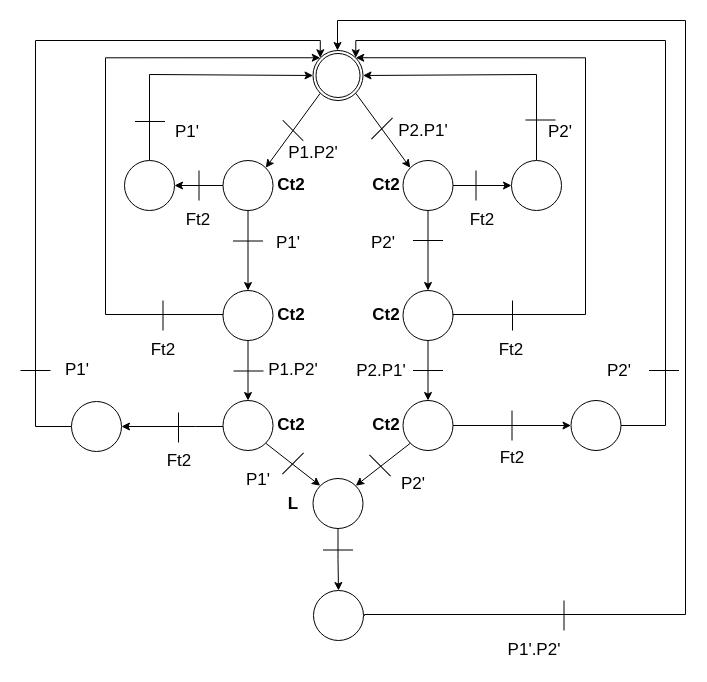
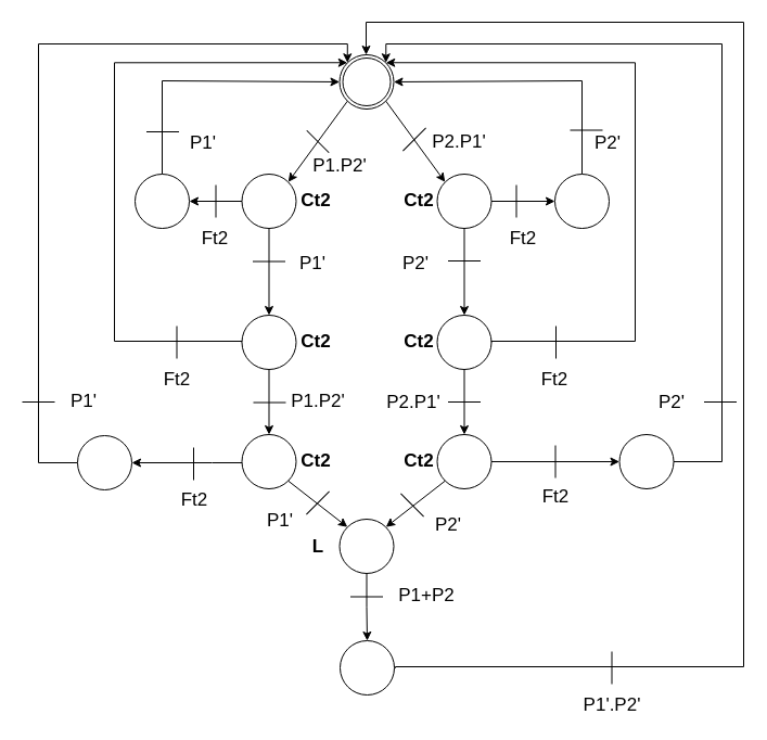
  <mxCell id="0" />
  <mxCell id="1" parent="0" />
  <mxCell id="2" value="" style="edgeStyle=orthogonalEdgeStyle;rounded=0;orthogonalLoop=1;jettySize=auto;html=1;" edge="1" parent="1" source="5" target="14"><mxGeometry relative="1" as="geometry" /></mxCell>
  <mxCell id="3" style="edgeStyle=orthogonalEdgeStyle;rounded=0;orthogonalLoop=1;jettySize=auto;html=1;exitX=0.5;exitY=0;exitDx=0;exitDy=0;entryX=0;entryY=0.5;entryDx=0;entryDy=0;" edge="1" parent="1" source="63" target="6"><mxGeometry relative="1" as="geometry"><Array as="points"><mxPoint x="149" y="74" /></Array></mxGeometry></mxCell>
  <mxCell id="4" value="" style="edgeStyle=orthogonalEdgeStyle;rounded=0;orthogonalLoop=1;jettySize=auto;html=1;fontSize=17;" edge="1" parent="1" source="5" target="63"><mxGeometry relative="1" as="geometry" /></mxCell>
  <mxCell id="5" value="" style="shape=mxgraph.bpmn.shape;html=1;verticalLabelPosition=bottom;labelBackgroundColor=#ffffff;verticalAlign=top;align=center;perimeter=ellipsePerimeter;outlineConnect=0;outline=standard;symbol=general;" vertex="1" parent="1"><mxGeometry x="222.5" y="160" width="50" height="50" as="geometry" /></mxCell>
  <mxCell id="6" value="" style="shape=mxgraph.bpmn.shape;html=1;verticalLabelPosition=bottom;labelBackgroundColor=#ffffff;verticalAlign=top;align=center;perimeter=ellipsePerimeter;outlineConnect=0;outline=throwing;symbol=general;" vertex="1" parent="1"><mxGeometry x="312.5" y="50" width="50" height="50" as="geometry" /></mxCell>
  <mxCell id="7" style="edgeStyle=orthogonalEdgeStyle;rounded=0;orthogonalLoop=1;jettySize=auto;html=1;entryX=1;entryY=0.5;entryDx=0;entryDy=0;exitX=0.5;exitY=0;exitDx=0;exitDy=0;" edge="1" parent="1" source="65" target="6"><mxGeometry relative="1" as="geometry"><mxPoint x="375" y="75" as="targetPoint" /><Array as="points"><mxPoint x="536" y="74" /></Array></mxGeometry></mxCell>
  <mxCell id="8" value="" style="edgeStyle=orthogonalEdgeStyle;rounded=0;orthogonalLoop=1;jettySize=auto;html=1;fontSize=17;" edge="1" parent="1" source="9" target="65"><mxGeometry relative="1" as="geometry" /></mxCell>
  <mxCell id="9" value="" style="shape=mxgraph.bpmn.shape;html=1;verticalLabelPosition=bottom;labelBackgroundColor=#ffffff;verticalAlign=top;align=center;perimeter=ellipsePerimeter;outlineConnect=0;outline=standard;symbol=general;" vertex="1" parent="1"><mxGeometry x="402.5" y="160" width="50" height="50" as="geometry" /></mxCell>
  <mxCell id="10" style="edgeStyle=orthogonalEdgeStyle;rounded=0;orthogonalLoop=1;jettySize=auto;html=1;exitX=0.5;exitY=1;exitDx=0;exitDy=0;" edge="1" parent="1" source="11" target="17"><mxGeometry relative="1" as="geometry" /></mxCell>
  <mxCell id="11" value="" style="shape=mxgraph.bpmn.shape;html=1;verticalLabelPosition=bottom;labelBackgroundColor=#ffffff;verticalAlign=top;align=center;perimeter=ellipsePerimeter;outlineConnect=0;outline=standard;symbol=general;" vertex="1" parent="1"><mxGeometry x="402.5" y="290" width="50" height="50" as="geometry" /></mxCell>
  <mxCell id="12" style="edgeStyle=orthogonalEdgeStyle;rounded=0;orthogonalLoop=1;jettySize=auto;html=1;exitX=0;exitY=0.5;exitDx=0;exitDy=0;entryX=0.145;entryY=0.145;entryDx=0;entryDy=0;entryPerimeter=0;" edge="1" parent="1" source="14" target="6"><mxGeometry relative="1" as="geometry"><mxPoint x="103.333" y="315.333" as="targetPoint" /><Array as="points"><mxPoint x="105" y="314" /><mxPoint x="105" y="57" /></Array></mxGeometry></mxCell>
  <mxCell id="13" style="edgeStyle=orthogonalEdgeStyle;rounded=0;orthogonalLoop=1;jettySize=auto;html=1;exitX=0.5;exitY=1;exitDx=0;exitDy=0;entryX=0.5;entryY=0;entryDx=0;entryDy=0;" edge="1" parent="1" source="14" target="20"><mxGeometry relative="1" as="geometry" /></mxCell>
  <mxCell id="14" value="" style="shape=mxgraph.bpmn.shape;html=1;verticalLabelPosition=bottom;labelBackgroundColor=#ffffff;verticalAlign=top;align=center;perimeter=ellipsePerimeter;outlineConnect=0;outline=standard;symbol=general;" vertex="1" parent="1"><mxGeometry x="222.5" y="290" width="50" height="50" as="geometry" /></mxCell>
  <mxCell id="15" style="edgeStyle=orthogonalEdgeStyle;rounded=0;orthogonalLoop=1;jettySize=auto;html=1;entryX=0.855;entryY=0.145;entryDx=0;entryDy=0;entryPerimeter=0;exitX=1;exitY=0.5;exitDx=0;exitDy=0;" edge="1" parent="1" source="62" target="6"><mxGeometry relative="1" as="geometry"><mxPoint x="635" y="425" as="sourcePoint" /><Array as="points"><mxPoint x="665" y="425" /><mxPoint x="665" y="40" /><mxPoint x="355" y="40" /></Array></mxGeometry></mxCell>
  <mxCell id="16" value="" style="edgeStyle=orthogonalEdgeStyle;rounded=0;orthogonalLoop=1;jettySize=auto;html=1;fontSize=17;entryX=0;entryY=0.5;entryDx=0;entryDy=0;" edge="1" parent="1" source="17" target="62"><mxGeometry relative="1" as="geometry"><mxPoint x="532.5" y="425" as="targetPoint" /></mxGeometry></mxCell>
  <mxCell id="17" value="" style="shape=mxgraph.bpmn.shape;html=1;verticalLabelPosition=bottom;labelBackgroundColor=#ffffff;verticalAlign=top;align=center;perimeter=ellipsePerimeter;outlineConnect=0;outline=standard;symbol=general;" vertex="1" parent="1"><mxGeometry x="402.5" y="400" width="50" height="50" as="geometry" /></mxCell>
  <mxCell id="18" style="edgeStyle=orthogonalEdgeStyle;rounded=0;orthogonalLoop=1;jettySize=auto;html=1;exitX=0;exitY=0.5;exitDx=0;exitDy=0;entryX=0.145;entryY=0.145;entryDx=0;entryDy=0;entryPerimeter=0;" edge="1" parent="1" source="73" target="6"><mxGeometry relative="1" as="geometry"><Array as="points"><mxPoint x="35" y="426" /><mxPoint x="35" y="40" /><mxPoint x="320" y="40" /></Array></mxGeometry></mxCell>
  <mxCell id="19" value="" style="edgeStyle=orthogonalEdgeStyle;rounded=0;orthogonalLoop=1;jettySize=auto;html=1;fontSize=17;entryX=1;entryY=0.5;entryDx=0;entryDy=0;" edge="1" parent="1" source="20" target="73"><mxGeometry relative="1" as="geometry"><mxPoint x="142.5" y="425" as="targetPoint" /><Array as="points"><mxPoint x="195" y="426" /><mxPoint x="195" y="426" /></Array></mxGeometry></mxCell>
  <mxCell id="20" value="" style="shape=mxgraph.bpmn.shape;html=1;verticalLabelPosition=bottom;labelBackgroundColor=#ffffff;verticalAlign=top;align=center;perimeter=ellipsePerimeter;outlineConnect=0;outline=standard;symbol=general;" vertex="1" parent="1"><mxGeometry x="222.5" y="400" width="50" height="50" as="geometry" /></mxCell>
  <mxCell id="21" value="" style="edgeStyle=orthogonalEdgeStyle;rounded=0;orthogonalLoop=1;jettySize=auto;html=1;" edge="1" parent="1" source="22" target="24"><mxGeometry relative="1" as="geometry" /></mxCell>
  <mxCell id="22" value="" style="shape=mxgraph.bpmn.shape;html=1;verticalLabelPosition=bottom;labelBackgroundColor=#ffffff;verticalAlign=top;align=center;perimeter=ellipsePerimeter;outlineConnect=0;outline=standard;symbol=general;" vertex="1" parent="1"><mxGeometry x="312.5" y="478" width="50" height="50" as="geometry" /></mxCell>
  <mxCell id="23" style="edgeStyle=orthogonalEdgeStyle;rounded=0;orthogonalLoop=1;jettySize=auto;html=1;exitX=1;exitY=0.5;exitDx=0;exitDy=0;" edge="1" parent="1" source="24"><mxGeometry relative="1" as="geometry"><mxPoint x="337" y="50" as="targetPoint" /><Array as="points"><mxPoint x="364" y="614" /><mxPoint x="685" y="614" /><mxPoint x="685" y="20" /><mxPoint x="337" y="20" /></Array></mxGeometry></mxCell>
  <mxCell id="24" value="" style="shape=mxgraph.bpmn.shape;html=1;verticalLabelPosition=bottom;labelBackgroundColor=#ffffff;verticalAlign=top;align=center;perimeter=ellipsePerimeter;outlineConnect=0;outline=standard;symbol=general;" vertex="1" parent="1"><mxGeometry x="313" y="590" width="50" height="50" as="geometry" /></mxCell>
  <mxCell id="25" style="edgeStyle=orthogonalEdgeStyle;rounded=0;orthogonalLoop=1;jettySize=auto;html=1;entryX=0.855;entryY=0.145;entryDx=0;entryDy=0;entryPerimeter=0;exitX=1;exitY=0.5;exitDx=0;exitDy=0;" edge="1" parent="1" source="11" target="6"><mxGeometry relative="1" as="geometry"><mxPoint x="605" y="80" as="targetPoint" /><mxPoint x="565" y="314" as="sourcePoint" /><Array as="points"><mxPoint x="585" y="314" /><mxPoint x="585" y="57" /></Array></mxGeometry></mxCell>
  <mxCell id="26" value="" style="line;strokeWidth=1;html=1;rotation=45;direction=east;gradientColor=none;strokeColor=#000000;" vertex="1" parent="1"><mxGeometry x="364.5" y="460" width="30" height="10" as="geometry" /></mxCell>
  <mxCell id="27" value="" style="line;strokeWidth=1;html=1;rotation=45;direction=north;gradientColor=none;strokeColor=#000000;" vertex="1" parent="1"><mxGeometry x="287.5" y="448" width="10" height="30" as="geometry" /></mxCell>
  <mxCell id="28" value="" style="line;strokeWidth=1;html=1;rotation=0;direction=west;gradientColor=none;strokeColor=#000000;" vertex="1" parent="1"><mxGeometry x="322.5" y="549" width="30" height="1" as="geometry" /></mxCell>
  <mxCell id="29" value="" style="line;strokeWidth=1;html=1;rotation=0;direction=west;gradientColor=none;strokeColor=#000000;" vertex="1" parent="1"><mxGeometry x="232.5" y="240" width="30" height="1" as="geometry" /></mxCell>
  <mxCell id="30" value="" style="line;strokeWidth=1;direction=south;html=1;labelBackgroundColor=#ffffff;" vertex="1" parent="1"><mxGeometry x="511.5" y="300" width="1" height="30" as="geometry" /></mxCell>
  <mxCell id="31" value="" style="line;strokeWidth=1;direction=west;html=1;labelBackgroundColor=#ffffff;rotation=45;" vertex="1" parent="1"><mxGeometry x="278" y="129" width="29" height="2" as="geometry" /></mxCell>
  <mxCell id="32" value="" style="line;strokeWidth=1;html=1;labelBackgroundColor=#ffffff;" vertex="1" parent="1"><mxGeometry x="233" y="370" width="30" height="1" as="geometry" /></mxCell>
  <mxCell id="33" value="" style="line;strokeWidth=1;direction=south;html=1;labelBackgroundColor=#ffffff;rotation=45;" vertex="1" parent="1"><mxGeometry x="381" y="113" width="1" height="30" as="geometry" /></mxCell>
  <mxCell id="34" value="" style="line;strokeWidth=1;html=1;labelBackgroundColor=#ffffff;" vertex="1" parent="1"><mxGeometry x="412.5" y="239.5" width="30" height="1" as="geometry" /></mxCell>
  <mxCell id="35" style="edgeStyle=orthogonalEdgeStyle;rounded=0;orthogonalLoop=1;jettySize=auto;html=1;exitX=0.5;exitY=1;exitDx=0;exitDy=0;entryX=0.5;entryY=0;entryDx=0;entryDy=0;" edge="1" parent="1" source="9" target="11"><mxGeometry relative="1" as="geometry"><mxPoint x="427.414" y="210.276" as="sourcePoint" /><mxPoint x="427.5" y="290" as="targetPoint" /></mxGeometry></mxCell>
  <mxCell id="36" value="" style="line;strokeWidth=1;direction=south;html=1;labelBackgroundColor=#ffffff;" vertex="1" parent="1"><mxGeometry x="162" y="300" width="1" height="30" as="geometry" /></mxCell>
  <mxCell id="37" value="" style="line;strokeWidth=1;html=1;labelBackgroundColor=#ffffff;" vertex="1" parent="1"><mxGeometry x="412.5" y="369.5" width="30" height="1" as="geometry" /></mxCell>
  <mxCell id="38" value="" style="line;strokeWidth=1;direction=south;html=1;labelBackgroundColor=#ffffff;" vertex="1" parent="1"><mxGeometry x="563" y="600" width="1" height="30" as="geometry" /></mxCell>
  <mxCell id="39" value="" style="endArrow=classic;html=1;entryX=0.145;entryY=0.145;entryDx=0;entryDy=0;entryPerimeter=0;exitX=0.855;exitY=0.855;exitDx=0;exitDy=0;exitPerimeter=0;" edge="1" parent="1" source="6" target="9"><mxGeometry width="50" height="50" relative="1" as="geometry"><mxPoint x="147.75" y="262.75" as="sourcePoint" /><mxPoint x="249.75" y="317.25" as="targetPoint" /></mxGeometry></mxCell>
  <mxCell id="40" value="" style="endArrow=classic;html=1;entryX=0.855;entryY=0.145;entryDx=0;entryDy=0;entryPerimeter=0;exitX=0.145;exitY=0.855;exitDx=0;exitDy=0;exitPerimeter=0;" edge="1" parent="1" source="6" target="5"><mxGeometry width="50" height="50" relative="1" as="geometry"><mxPoint x="365.25" y="102.75" as="sourcePoint" /><mxPoint x="419.75" y="177.25" as="targetPoint" /></mxGeometry></mxCell>
  <mxCell id="41" value="" style="line;strokeWidth=1;direction=south;html=1;labelBackgroundColor=#ffffff;" vertex="1" parent="1"><mxGeometry x="511" y="410" width="1" height="30" as="geometry" /></mxCell>
  <mxCell id="42" value="" style="line;strokeWidth=1;direction=south;html=1;labelBackgroundColor=#ffffff;" vertex="1" parent="1"><mxGeometry x="177.5" y="412" width="1" height="30" as="geometry" /></mxCell>
  <mxCell id="43" value="Ct2" style="text;html=1;strokeColor=none;fillColor=none;align=center;verticalAlign=middle;whiteSpace=wrap;rounded=0;labelBackgroundColor=#ffffff;fontStyle=1;fontSize=17;" vertex="1" parent="1"><mxGeometry x="270.5" y="175" width="40" height="20" as="geometry" /></mxCell>
  <mxCell id="44" value="Ct2" style="text;html=1;strokeColor=none;fillColor=none;align=center;verticalAlign=middle;whiteSpace=wrap;rounded=0;labelBackgroundColor=#ffffff;fontStyle=1;fontSize=17;" vertex="1" parent="1"><mxGeometry x="270.5" y="305" width="40" height="20" as="geometry" /></mxCell>
  <mxCell id="45" value="Ct2" style="text;html=1;strokeColor=none;fillColor=none;align=center;verticalAlign=middle;whiteSpace=wrap;rounded=0;labelBackgroundColor=#ffffff;fontStyle=1;fontSize=17;" vertex="1" parent="1"><mxGeometry x="270.5" y="415" width="40" height="20" as="geometry" /></mxCell>
  <mxCell id="46" value="Ct2" style="text;html=1;strokeColor=none;fillColor=none;align=center;verticalAlign=middle;whiteSpace=wrap;rounded=0;labelBackgroundColor=#ffffff;fontStyle=1;fontSize=17;" vertex="1" parent="1"><mxGeometry x="365.5" y="175" width="40" height="20" as="geometry" /></mxCell>
  <mxCell id="47" value="Ct2" style="text;html=1;strokeColor=none;fillColor=none;align=center;verticalAlign=middle;whiteSpace=wrap;rounded=0;labelBackgroundColor=#ffffff;fontStyle=1;fontSize=17;" vertex="1" parent="1"><mxGeometry x="365.5" y="305" width="40" height="20" as="geometry" /></mxCell>
  <mxCell id="48" value="Ct2" style="text;html=1;strokeColor=none;fillColor=none;align=center;verticalAlign=middle;whiteSpace=wrap;rounded=0;labelBackgroundColor=#ffffff;fontStyle=1;fontSize=17;" vertex="1" parent="1"><mxGeometry x="365.5" y="415" width="40" height="20" as="geometry" /></mxCell>
  <mxCell id="49" value="L" style="text;html=1;strokeColor=none;fillColor=none;align=center;verticalAlign=middle;whiteSpace=wrap;rounded=0;labelBackgroundColor=#ffffff;fontStyle=1;fontSize=17;" vertex="1" parent="1"><mxGeometry x="272.5" y="494" width="40" height="20" as="geometry" /></mxCell>
  <mxCell id="50" value="P1.P2'" style="text;html=1;strokeColor=none;fillColor=none;align=center;verticalAlign=middle;whiteSpace=wrap;rounded=0;labelBackgroundColor=#ffffff;fontSize=17;" vertex="1" parent="1"><mxGeometry x="293" y="143" width="40" height="20" as="geometry" /></mxCell>
  <mxCell id="51" value="P2.P1'" style="text;html=1;strokeColor=none;fillColor=none;align=center;verticalAlign=middle;whiteSpace=wrap;rounded=0;labelBackgroundColor=#ffffff;fontSize=17;" vertex="1" parent="1"><mxGeometry x="402.5" y="121" width="40" height="20" as="geometry" /></mxCell>
  <mxCell id="52" value="" style="endArrow=classic;html=1;fontSize=17;entryX=0.145;entryY=0.145;entryDx=0;entryDy=0;entryPerimeter=0;exitX=0.855;exitY=0.855;exitDx=0;exitDy=0;exitPerimeter=0;" edge="1" parent="1" source="20" target="22"><mxGeometry width="50" height="50" relative="1" as="geometry"><mxPoint x="-15" y="710" as="sourcePoint" /><mxPoint x="35" y="660" as="targetPoint" /></mxGeometry></mxCell>
  <mxCell id="53" value="" style="endArrow=classic;html=1;fontSize=17;entryX=0.855;entryY=0.145;entryDx=0;entryDy=0;entryPerimeter=0;exitX=0.145;exitY=0.855;exitDx=0;exitDy=0;exitPerimeter=0;" edge="1" parent="1" source="17" target="22"><mxGeometry width="50" height="50" relative="1" as="geometry"><mxPoint x="420.75" y="471.75" as="sourcePoint" /><mxPoint x="475.25" y="514.25" as="targetPoint" /></mxGeometry></mxCell>
  <mxCell id="54" value="P1'" style="text;html=1;strokeColor=none;fillColor=none;align=center;verticalAlign=middle;whiteSpace=wrap;rounded=0;labelBackgroundColor=#ffffff;fontSize=17;" vertex="1" parent="1"><mxGeometry x="268" y="232.5" width="40" height="20" as="geometry" /></mxCell>
  <mxCell id="55" value="P2'" style="text;html=1;strokeColor=none;fillColor=none;align=center;verticalAlign=middle;whiteSpace=wrap;rounded=0;labelBackgroundColor=#ffffff;fontSize=17;" vertex="1" parent="1"><mxGeometry x="363" y="232.5" width="40" height="20" as="geometry" /></mxCell>
  <mxCell id="56" value="P1.P2'" style="text;html=1;strokeColor=none;fillColor=none;align=center;verticalAlign=middle;whiteSpace=wrap;rounded=0;labelBackgroundColor=#ffffff;fontSize=17;" vertex="1" parent="1"><mxGeometry x="273" y="360" width="40" height="20" as="geometry" /></mxCell>
  <mxCell id="57" value="P2.P1'" style="text;html=1;strokeColor=none;fillColor=none;align=center;verticalAlign=middle;whiteSpace=wrap;rounded=0;labelBackgroundColor=#ffffff;fontSize=17;" vertex="1" parent="1"><mxGeometry x="361" y="361" width="40" height="20" as="geometry" /></mxCell>
  <mxCell id="58" value="P1'" style="text;html=1;strokeColor=none;fillColor=none;align=center;verticalAlign=middle;whiteSpace=wrap;rounded=0;labelBackgroundColor=#ffffff;fontSize=17;" vertex="1" parent="1"><mxGeometry x="238" y="470" width="40" height="20" as="geometry" /></mxCell>
  <mxCell id="59" value="P2'" style="text;html=1;strokeColor=none;fillColor=none;align=center;verticalAlign=middle;whiteSpace=wrap;rounded=0;labelBackgroundColor=#ffffff;fontSize=17;" vertex="1" parent="1"><mxGeometry x="392.5" y="474" width="40" height="20" as="geometry" /></mxCell>
- <mxCell id="61" value="P1'.P2'" style="text;html=1;strokeColor=none;fillColor=none;align=center;verticalAlign=middle;whiteSpace=wrap;rounded=0;labelBackgroundColor=#ffffff;fontSize=17;" vertex="1" parent="1"><mxGeometry x="513.5" y="640" width="40" height="20" as="geometry" /></mxCell>
+ <mxCell id="60" value="P1+P2" style="text;html=1;strokeColor=none;fillColor=none;align=center;verticalAlign=middle;whiteSpace=wrap;rounded=0;labelBackgroundColor=#ffffff;fontSize=17;" vertex="1" parent="1"><mxGeometry x="372.5" y="539" width="40" height="20" as="geometry" /></mxCell>
+ <mxCell id="61" value="P1'.P2'" style="text;html=1;strokeColor=none;fillColor=none;align=center;verticalAlign=middle;whiteSpace=wrap;rounded=0;labelBackgroundColor=#ffffff;fontSize=17;" vertex="1" parent="1"><mxGeometry x="543.5" y="640" width="40" height="20" as="geometry" /></mxCell>
  <mxCell id="62" value="" style="shape=mxgraph.bpmn.shape;html=1;verticalLabelPosition=bottom;labelBackgroundColor=#ffffff;verticalAlign=top;align=center;perimeter=ellipsePerimeter;outlineConnect=0;outline=standard;symbol=general;" vertex="1" parent="1"><mxGeometry x="570.5" y="400" width="50" height="50" as="geometry" /></mxCell>
  <mxCell id="63" value="" style="shape=mxgraph.bpmn.shape;html=1;verticalLabelPosition=bottom;labelBackgroundColor=#ffffff;verticalAlign=top;align=center;perimeter=ellipsePerimeter;outlineConnect=0;outline=standard;symbol=general;" vertex="1" parent="1"><mxGeometry x="124" y="160" width="50" height="50" as="geometry" /></mxCell>
  <mxCell id="64" value="" style="line;strokeWidth=1;direction=south;html=1;labelBackgroundColor=#ffffff;" vertex="1" parent="1"><mxGeometry x="198" y="170" width="1" height="30" as="geometry" /></mxCell>
  <mxCell id="65" value="" style="shape=mxgraph.bpmn.shape;html=1;verticalLabelPosition=bottom;labelBackgroundColor=#ffffff;verticalAlign=top;align=center;perimeter=ellipsePerimeter;outlineConnect=0;outline=standard;symbol=general;" vertex="1" parent="1"><mxGeometry x="511" y="160" width="50" height="50" as="geometry" /></mxCell>
  <mxCell id="66" value="" style="line;strokeWidth=1;direction=south;html=1;labelBackgroundColor=#ffffff;" vertex="1" parent="1"><mxGeometry x="475" y="170" width="1" height="30" as="geometry" /></mxCell>
  <mxCell id="67" value="Ft2" style="text;html=1;strokeColor=none;fillColor=none;align=center;verticalAlign=middle;whiteSpace=wrap;rounded=0;labelBackgroundColor=#ffffff;fontSize=17;" vertex="1" parent="1"><mxGeometry x="461.5" y="210" width="40" height="20" as="geometry" /></mxCell>
  <mxCell id="68" value="Ft2" style="text;html=1;strokeColor=none;fillColor=none;align=center;verticalAlign=middle;whiteSpace=wrap;rounded=0;labelBackgroundColor=#ffffff;fontSize=17;" vertex="1" parent="1"><mxGeometry x="178" y="210" width="40" height="20" as="geometry" /></mxCell>
  <mxCell id="69" value="Ft2" style="text;html=1;strokeColor=none;fillColor=none;align=center;verticalAlign=middle;whiteSpace=wrap;rounded=0;labelBackgroundColor=#ffffff;fontSize=17;" vertex="1" parent="1"><mxGeometry x="143" y="340" width="40" height="20" as="geometry" /></mxCell>
  <mxCell id="70" value="Ft2" style="text;html=1;strokeColor=none;fillColor=none;align=center;verticalAlign=middle;whiteSpace=wrap;rounded=0;labelBackgroundColor=#ffffff;fontSize=17;" vertex="1" parent="1"><mxGeometry x="491" y="340" width="40" height="20" as="geometry" /></mxCell>
  <mxCell id="71" value="Ft2" style="text;html=1;strokeColor=none;fillColor=none;align=center;verticalAlign=middle;whiteSpace=wrap;rounded=0;labelBackgroundColor=#ffffff;fontSize=17;" vertex="1" parent="1"><mxGeometry x="491.5" y="448" width="40" height="20" as="geometry" /></mxCell>
  <mxCell id="72" value="Ft2" style="text;html=1;strokeColor=none;fillColor=none;align=center;verticalAlign=middle;whiteSpace=wrap;rounded=0;labelBackgroundColor=#ffffff;fontSize=17;" vertex="1" parent="1"><mxGeometry x="159" y="451" width="40" height="20" as="geometry" /></mxCell>
  <mxCell id="73" value="" style="shape=mxgraph.bpmn.shape;html=1;verticalLabelPosition=bottom;labelBackgroundColor=#ffffff;verticalAlign=top;align=center;perimeter=ellipsePerimeter;outlineConnect=0;outline=standard;symbol=general;" vertex="1" parent="1"><mxGeometry x="71" y="401" width="50" height="50" as="geometry" /></mxCell>
  <mxCell id="74" value="" style="line;strokeWidth=1;html=1;labelBackgroundColor=#ffffff;" vertex="1" parent="1"><mxGeometry x="648.5" y="369.5" width="30" height="1" as="geometry" /></mxCell>
  <mxCell id="75" value="P2'" style="text;html=1;strokeColor=none;fillColor=none;align=center;verticalAlign=middle;whiteSpace=wrap;rounded=0;labelBackgroundColor=#ffffff;fontSize=17;" vertex="1" parent="1"><mxGeometry x="599" y="361" width="40" height="20" as="geometry" /></mxCell>
  <mxCell id="76" value="" style="line;strokeWidth=1;html=1;labelBackgroundColor=#ffffff;" vertex="1" parent="1"><mxGeometry x="20" y="369.5" width="30" height="1" as="geometry" /></mxCell>
  <mxCell id="77" value="P1'" style="text;html=1;strokeColor=none;fillColor=none;align=center;verticalAlign=middle;whiteSpace=wrap;rounded=0;labelBackgroundColor=#ffffff;fontSize=17;" vertex="1" parent="1"><mxGeometry x="57" y="359.5" width="40" height="20" as="geometry" /></mxCell>
  <mxCell id="78" value="" style="line;strokeWidth=1;html=1;labelBackgroundColor=#ffffff;" vertex="1" parent="1"><mxGeometry x="525" y="119" width="30" height="1" as="geometry" /></mxCell>
  <mxCell id="79" value="P2'" style="text;html=1;strokeColor=none;fillColor=none;align=center;verticalAlign=middle;whiteSpace=wrap;rounded=0;labelBackgroundColor=#ffffff;fontSize=17;" vertex="1" parent="1"><mxGeometry x="540" y="122" width="40" height="20" as="geometry" /></mxCell>
  <mxCell id="80" value="" style="line;strokeWidth=1;html=1;labelBackgroundColor=#ffffff;" vertex="1" parent="1"><mxGeometry x="134.5" y="120.5" width="30" height="1" as="geometry" /></mxCell>
  <mxCell id="81" value="P1'" style="text;html=1;strokeColor=none;fillColor=none;align=center;verticalAlign=middle;whiteSpace=wrap;rounded=0;labelBackgroundColor=#ffffff;fontSize=17;" vertex="1" parent="1"><mxGeometry x="165" y="122" width="44" height="20" as="geometry" /></mxCell>
